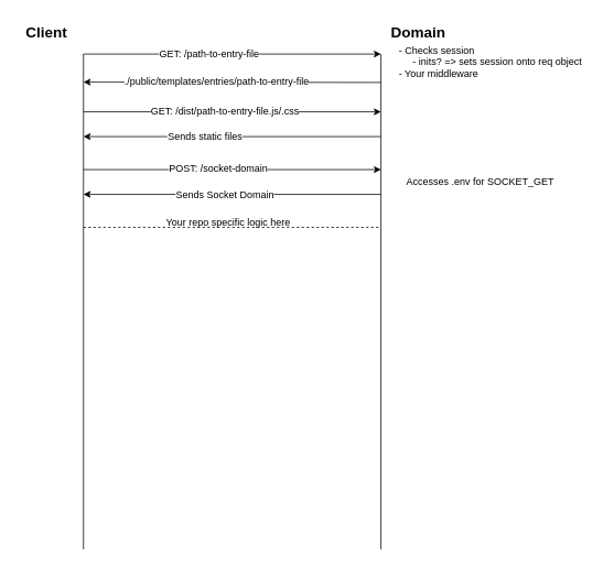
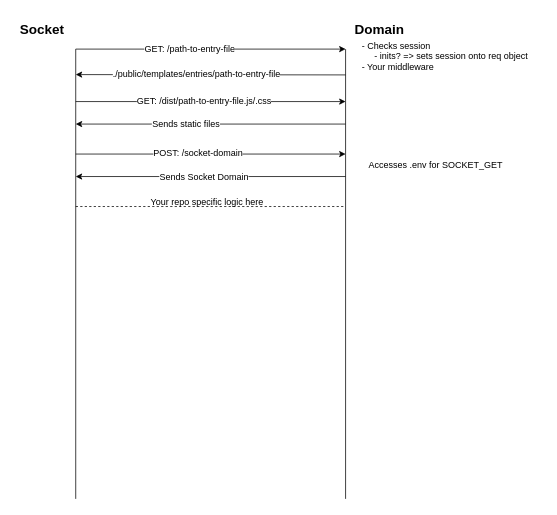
  <mxCell id="0" />
  <mxCell id="1" parent="0" />
  <mxCell id="2" value="" style="endArrow=none;html=1;" edge="1" parent="1"><mxGeometry width="50" height="50" relative="1" as="geometry"><mxPoint x="100" y="665" as="sourcePoint" /><mxPoint x="100" y="65" as="targetPoint" /></mxGeometry></mxCell>
- <mxCell id="3" value="&lt;font style=&quot;font-size: 18px;&quot;&gt;Client&lt;/font&gt;" style="text;html=1;align=center;verticalAlign=middle;resizable=0;points=[];autosize=1;strokeColor=none;fillColor=none;fontStyle=1" vertex="1" parent="1"><mxGeometry x="20" y="20" width="70" height="40" as="geometry" /></mxCell>
+ <mxCell id="3" value="&lt;font style=&quot;font-size: 18px;&quot;&gt;Socket&lt;/font&gt;" style="text;html=1;align=center;verticalAlign=middle;resizable=0;points=[];autosize=1;strokeColor=none;fillColor=none;fontStyle=1" vertex="1" parent="1"><mxGeometry x="20" y="20" width="70" height="40" as="geometry" /></mxCell>
  <mxCell id="4" value="" style="endArrow=none;html=1;" edge="1" parent="1"><mxGeometry width="50" height="50" relative="1" as="geometry"><mxPoint x="460" y="665" as="sourcePoint" /><mxPoint x="460" y="65" as="targetPoint" /></mxGeometry></mxCell>
  <mxCell id="5" value="&lt;font style=&quot;font-size: 18px;&quot;&gt;Domain&lt;/font&gt;" style="text;html=1;align=center;verticalAlign=middle;resizable=0;points=[];autosize=1;strokeColor=none;fillColor=none;fontStyle=1" vertex="1" parent="1"><mxGeometry x="465" y="20" width="80" height="40" as="geometry" /></mxCell>
  <mxCell id="6" value="" style="endArrow=classic;html=1;fontSize=18;" edge="1" parent="1"><mxGeometry width="50" height="50" relative="1" as="geometry"><mxPoint x="100" y="65" as="sourcePoint" /><mxPoint x="460" y="65" as="targetPoint" /></mxGeometry></mxCell>
  <mxCell id="7" value="&lt;span style=&quot;font-size: 12px;&quot;&gt;GET: /path-to-entry-file&lt;/span&gt;" style="edgeLabel;html=1;align=center;verticalAlign=middle;resizable=0;points=[];fontSize=18;" vertex="1" connectable="0" parent="6"><mxGeometry x="-0.163" y="3" relative="1" as="geometry"><mxPoint as="offset" /></mxGeometry></mxCell>
  <mxCell id="8" value="" style="endArrow=classic;html=1;fontSize=12;" edge="1" parent="1"><mxGeometry width="50" height="50" relative="1" as="geometry"><mxPoint x="460" y="99.43" as="sourcePoint" /><mxPoint x="100" y="99" as="targetPoint" /></mxGeometry></mxCell>
  <mxCell id="9" value="./public/templates/entries/path-to-entry-file" style="edgeLabel;html=1;align=center;verticalAlign=middle;resizable=0;points=[];fontSize=12;" vertex="1" connectable="0" parent="8"><mxGeometry x="0.274" y="-1" relative="1" as="geometry"><mxPoint x="29" as="offset" /></mxGeometry></mxCell>
  <mxCell id="10" value="- Checks session&lt;br&gt;&amp;nbsp; &amp;nbsp; &amp;nbsp;- inits? =&amp;gt; sets session onto req object&lt;br&gt;- Your middleware" style="text;html=1;align=left;verticalAlign=middle;resizable=0;points=[];autosize=1;strokeColor=none;fillColor=none;fontSize=12;" vertex="1" parent="1"><mxGeometry x="480" y="45" width="240" height="60" as="geometry" /></mxCell>
  <mxCell id="11" value="" style="endArrow=classic;html=1;fontSize=12;" edge="1" parent="1"><mxGeometry width="50" height="50" relative="1" as="geometry"><mxPoint x="100" y="135" as="sourcePoint" /><mxPoint x="460" y="135" as="targetPoint" /></mxGeometry></mxCell>
  <mxCell id="12" value="GET: /dist/path-to-entry-file.js/.css" style="edgeLabel;html=1;align=center;verticalAlign=middle;resizable=0;points=[];fontSize=12;" vertex="1" connectable="0" parent="11"><mxGeometry x="-0.329" y="1" relative="1" as="geometry"><mxPoint x="49" as="offset" /></mxGeometry></mxCell>
  <mxCell id="13" value="" style="endArrow=classic;html=1;fontSize=12;" edge="1" parent="1"><mxGeometry width="50" height="50" relative="1" as="geometry"><mxPoint x="460" y="165" as="sourcePoint" /><mxPoint x="100" y="165" as="targetPoint" /></mxGeometry></mxCell>
  <mxCell id="14" value="Sends static files" style="edgeLabel;html=1;align=center;verticalAlign=middle;resizable=0;points=[];fontSize=12;" vertex="1" connectable="0" parent="13"><mxGeometry x="0.188" relative="1" as="geometry"><mxPoint as="offset" /></mxGeometry></mxCell>
  <mxCell id="15" value="" style="endArrow=classic;html=1;fontSize=12;" edge="1" parent="1"><mxGeometry width="50" height="50" relative="1" as="geometry"><mxPoint x="100" y="205" as="sourcePoint" /><mxPoint x="460" y="205" as="targetPoint" /></mxGeometry></mxCell>
  <mxCell id="16" value="POST: /socket-domain" style="edgeLabel;html=1;align=center;verticalAlign=middle;resizable=0;points=[];fontSize=12;" vertex="1" connectable="0" parent="15"><mxGeometry x="-0.1" y="2" relative="1" as="geometry"><mxPoint as="offset" /></mxGeometry></mxCell>
  <mxCell id="17" value="" style="endArrow=classic;html=1;fontSize=12;" edge="1" parent="1"><mxGeometry width="50" height="50" relative="1" as="geometry"><mxPoint x="460" y="235" as="sourcePoint" /><mxPoint x="100" y="235" as="targetPoint" /></mxGeometry></mxCell>
  <mxCell id="18" value="Sends Socket Domain" style="edgeLabel;html=1;align=center;verticalAlign=middle;resizable=0;points=[];fontSize=12;" vertex="1" connectable="0" parent="17"><mxGeometry x="0.185" y="-1" relative="1" as="geometry"><mxPoint x="23" y="1" as="offset" /></mxGeometry></mxCell>
  <mxCell id="19" value="Accesses .env for SOCKET_GET" style="text;html=1;align=center;verticalAlign=middle;resizable=0;points=[];autosize=1;strokeColor=none;fillColor=none;fontSize=12;" vertex="1" parent="1"><mxGeometry x="465" y="205" width="230" height="30" as="geometry" /></mxCell>
  <mxCell id="20" value="" style="endArrow=none;dashed=1;html=1;fontSize=12;" edge="1" parent="1"><mxGeometry width="50" height="50" relative="1" as="geometry"><mxPoint x="100" y="275" as="sourcePoint" /><mxPoint x="460" y="275" as="targetPoint" /></mxGeometry></mxCell>
  <mxCell id="21" value="Your repo specific logic here" style="text;html=1;align=center;verticalAlign=middle;resizable=0;points=[];autosize=1;strokeColor=none;fillColor=none;fontSize=12;" vertex="1" parent="1"><mxGeometry x="190" y="255" width="170" height="30" as="geometry" /></mxCell>
